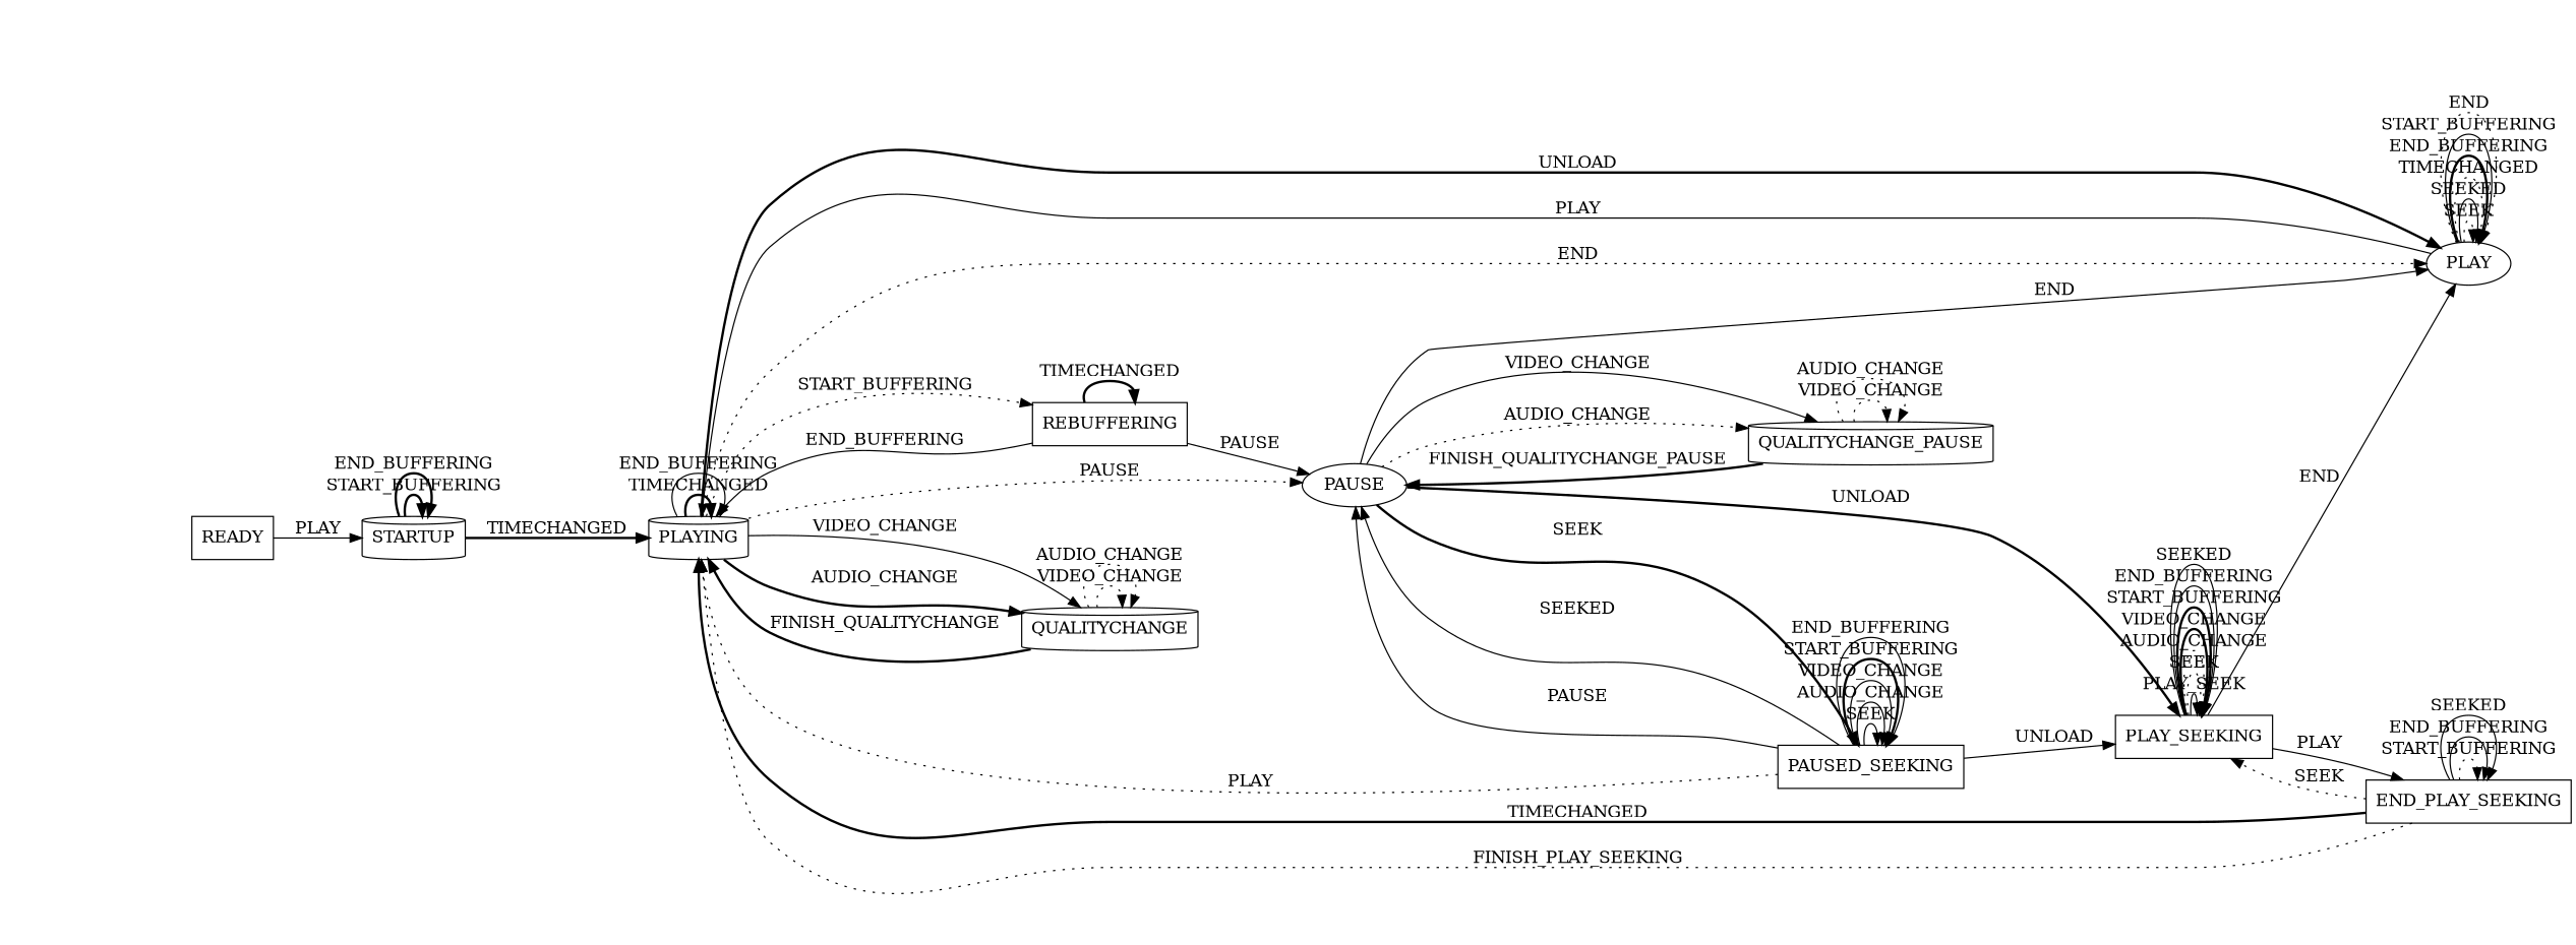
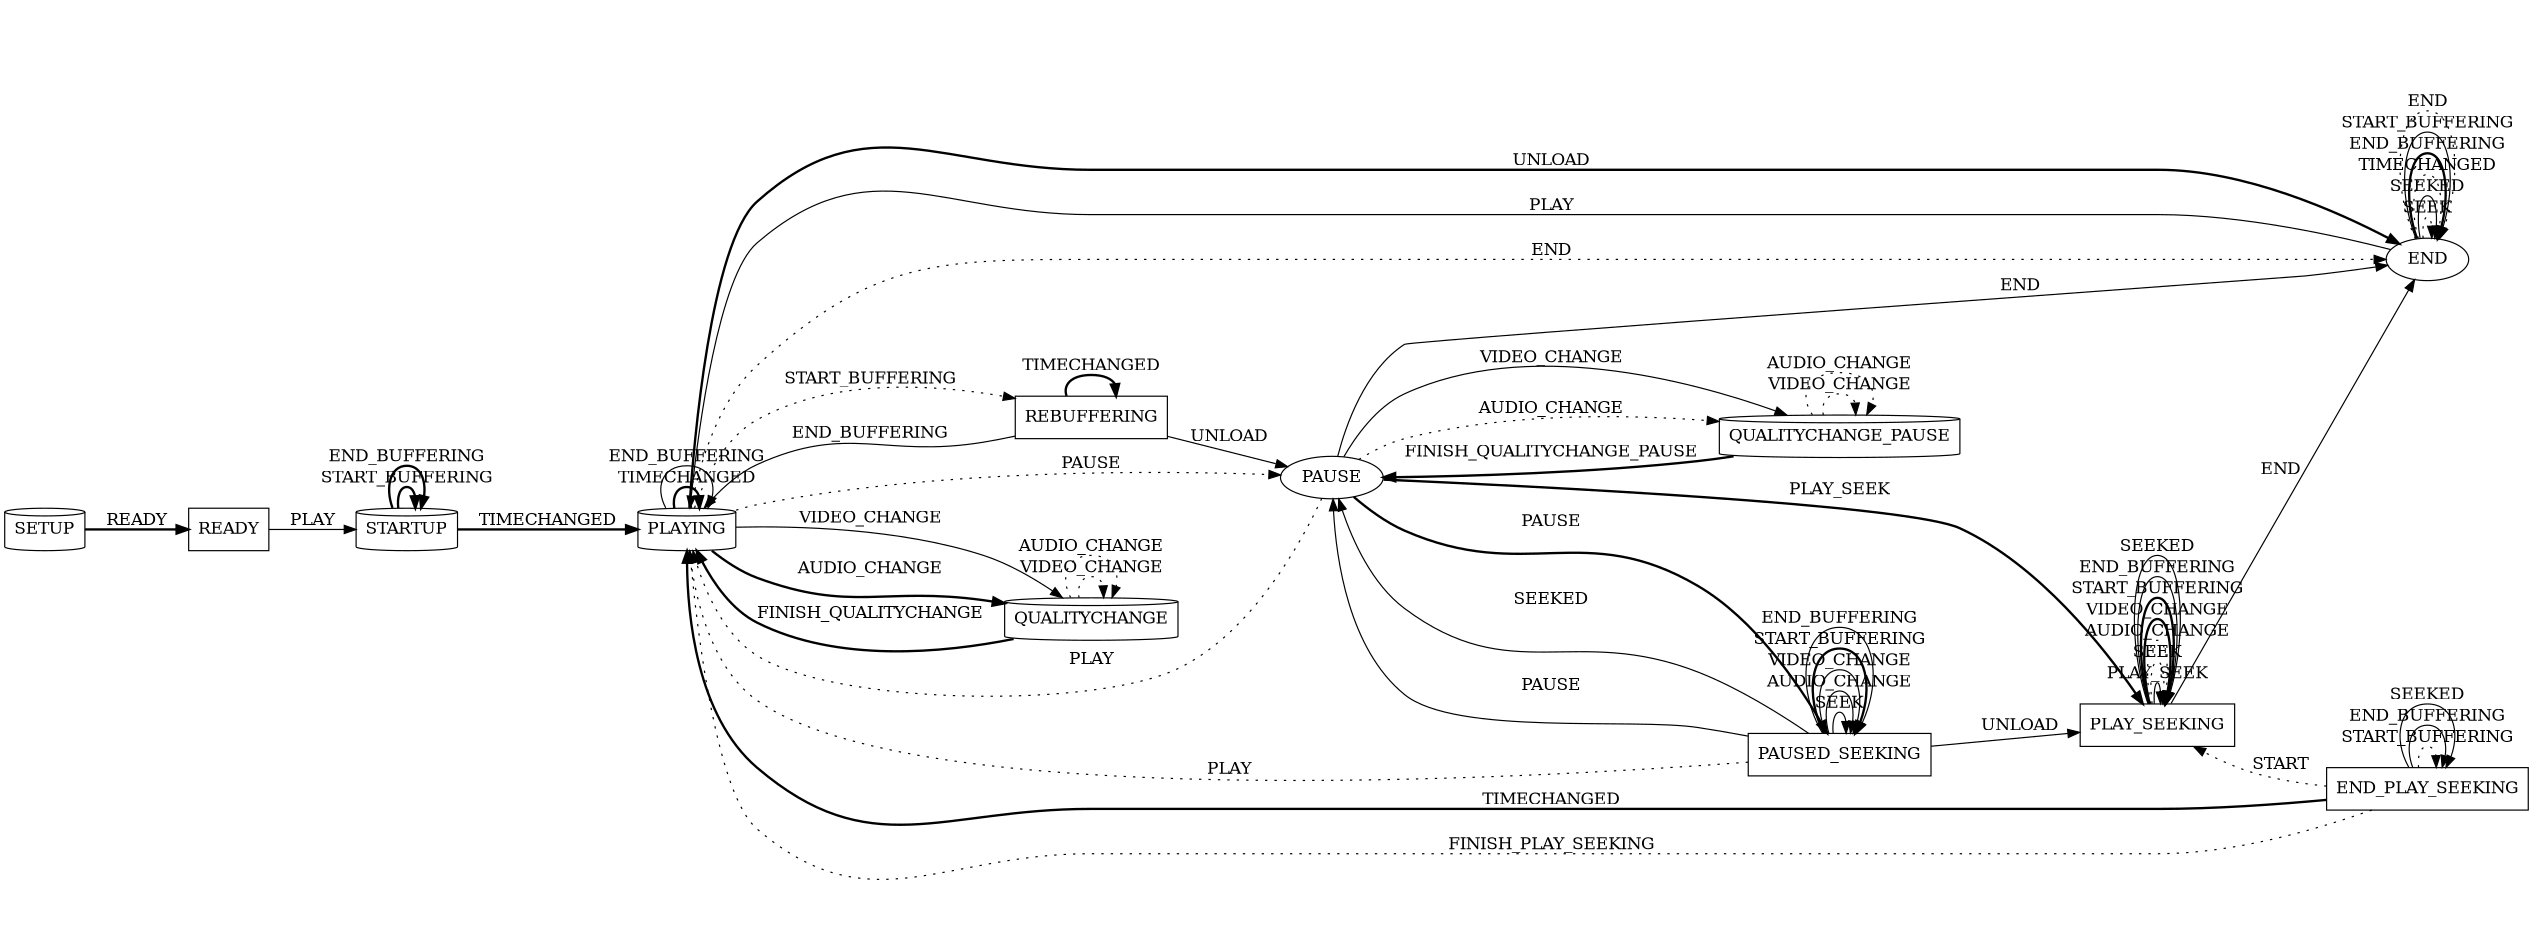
  digraph {
    rankdir=LR
    node [shape=box]
    edge [style=solid]
    READY
+   SETUP [shape=cylinder]
    STARTUP [shape=cylinder]
-   END [shape=ellipse label=PLAY]
+   END [shape=ellipse]
    PLAYING [shape=cylinder]
    REBUFFERING
    PAUSE [shape=ellipse]
    QUALITYCHANGE [shape=cylinder]
    QUALITYCHANGE_PAUSE [shape=cylinder]
    PAUSED_SEEKING
    PLAY_SEEKING
    END_PLAY_SEEKING
    READY -> STARTUP [label=PLAY]
+   SETUP -> READY [label=READY style=bold]
    STARTUP -> STARTUP [label=START_BUFFERING style=bold]
    STARTUP -> STARTUP [label=END_BUFFERING style=bold]
    STARTUP -> PLAYING [label=TIMECHANGED style=bold]
    END -> END [label=SEEK style=dotted]
    END -> END [label=SEEKED]
    END -> END [label=TIMECHANGED style=dotted]
    END -> END [label=END_BUFFERING style=bold]
    END -> END [label=START_BUFFERING]
    END -> END [label=END style=dotted]
    END -> PLAYING [label=PLAY]
    PLAYING -> END [label=END style=dotted]
    PLAYING -> END [label=UNLOAD style=bold]
    PLAYING -> PLAYING [label=TIMECHANGED style=bold]
    PLAYING -> PLAYING [label=END_BUFFERING]
    PLAYING -> REBUFFERING [label=START_BUFFERING style=dotted]
    PLAYING -> PAUSE [label=PAUSE style=dotted]
    PLAYING -> QUALITYCHANGE [label=VIDEO_CHANGE]
    PLAYING -> QUALITYCHANGE [label=AUDIO_CHANGE style=bold]
    REBUFFERING -> PLAYING [label=END_BUFFERING]
    REBUFFERING -> REBUFFERING [label=TIMECHANGED style=bold]
-   REBUFFERING -> PAUSE [label=PAUSE]
+   REBUFFERING -> PAUSE [label=UNLOAD]
    PAUSE -> END [label=END]
+   PAUSE -> PLAYING [label=PLAY style=dotted]
    PAUSE -> QUALITYCHANGE_PAUSE [label=VIDEO_CHANGE]
    PAUSE -> QUALITYCHANGE_PAUSE [label=AUDIO_CHANGE style=dotted]
-   PAUSE -> PAUSED_SEEKING [label=SEEK style=bold]
-   PAUSE -> PLAY_SEEKING [label=UNLOAD style=bold]
+   PAUSE -> PAUSED_SEEKING [label=PAUSE style=bold]
+   PAUSE -> PLAY_SEEKING [label=PLAY_SEEK style=bold]
    QUALITYCHANGE -> PLAYING [label=FINISH_QUALITYCHANGE style=bold]
    QUALITYCHANGE -> QUALITYCHANGE [label=VIDEO_CHANGE style=dotted]
    QUALITYCHANGE -> QUALITYCHANGE [label=AUDIO_CHANGE style=dotted]
    QUALITYCHANGE_PAUSE -> PAUSE [label=FINISH_QUALITYCHANGE_PAUSE style=bold]
    QUALITYCHANGE_PAUSE -> QUALITYCHANGE_PAUSE [label=VIDEO_CHANGE style=dotted]
    QUALITYCHANGE_PAUSE -> QUALITYCHANGE_PAUSE [label=AUDIO_CHANGE style=dotted]
    PAUSED_SEEKING -> PLAYING [label=PLAY style=dotted]
    PAUSED_SEEKING -> PAUSE [label=SEEKED]
    PAUSED_SEEKING -> PAUSE [label=PAUSE]
    PAUSED_SEEKING -> PAUSED_SEEKING [label=SEEK]
    PAUSED_SEEKING -> PAUSED_SEEKING [label=AUDIO_CHANGE]
    PAUSED_SEEKING -> PAUSED_SEEKING [label=VIDEO_CHANGE]
    PAUSED_SEEKING -> PAUSED_SEEKING [label=START_BUFFERING style=bold]
    PAUSED_SEEKING -> PAUSED_SEEKING [label=END_BUFFERING]
    PAUSED_SEEKING -> PLAY_SEEKING [label=UNLOAD]
    PLAY_SEEKING -> END [label=END]
    PLAY_SEEKING -> PLAY_SEEKING [label=PLAY_SEEK]
    PLAY_SEEKING -> PLAY_SEEKING [label=SEEK style=dotted]
    PLAY_SEEKING -> PLAY_SEEKING [label=AUDIO_CHANGE style=dotted]
    PLAY_SEEKING -> PLAY_SEEKING [label=VIDEO_CHANGE style=bold]
    PLAY_SEEKING -> PLAY_SEEKING [label=START_BUFFERING style=bold]
    PLAY_SEEKING -> PLAY_SEEKING [label=END_BUFFERING]
    PLAY_SEEKING -> PLAY_SEEKING [label=SEEKED]
-   PLAY_SEEKING -> END_PLAY_SEEKING [label=PLAY]
    END_PLAY_SEEKING -> PLAYING [label=TIMECHANGED style=bold]
    END_PLAY_SEEKING -> PLAYING [label=FINISH_PLAY_SEEKING style=dotted]
-   END_PLAY_SEEKING -> PLAY_SEEKING [label=SEEK style=dotted]
+   END_PLAY_SEEKING -> PLAY_SEEKING [label=START style=dotted]
    END_PLAY_SEEKING -> END_PLAY_SEEKING [label=START_BUFFERING style=dotted]
    END_PLAY_SEEKING -> END_PLAY_SEEKING [label=END_BUFFERING]
    END_PLAY_SEEKING -> END_PLAY_SEEKING [label=SEEKED]
  }
